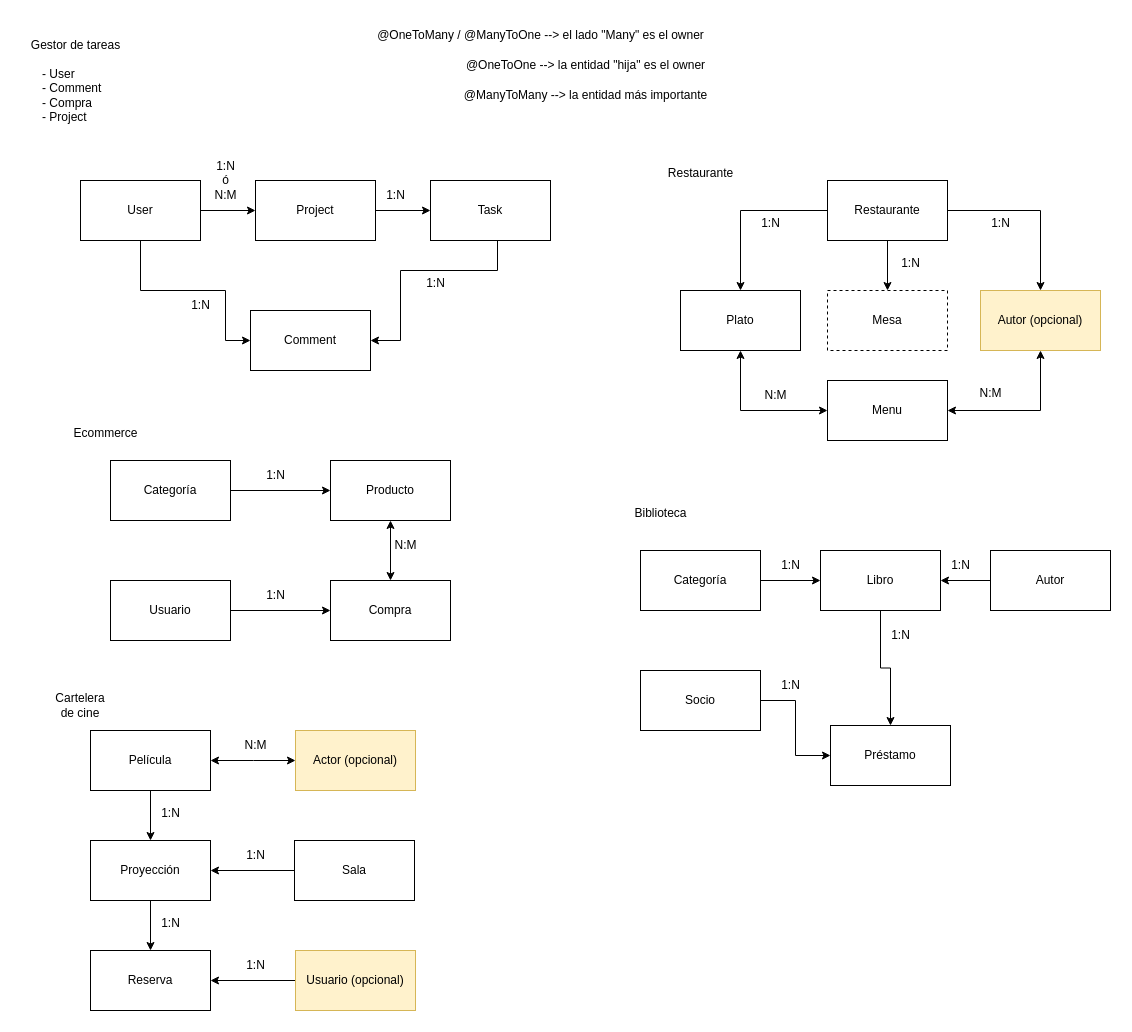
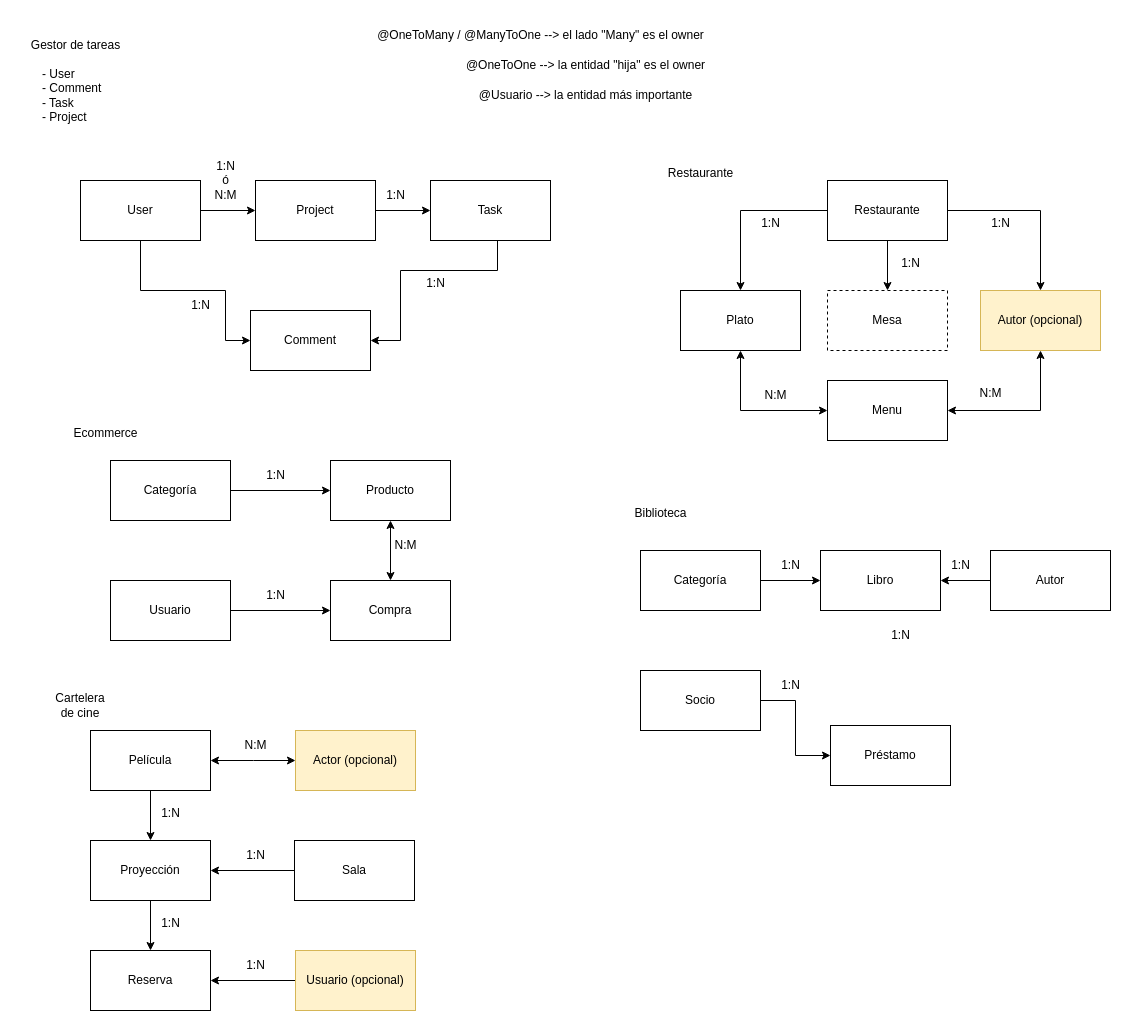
  <mxCell id="0" />
  <mxCell id="1" parent="0" />
  <mxCell id="2" value="Gestor de tareas" style="text;html=1;align=center;verticalAlign=middle;resizable=0;points=[];autosize=1;strokeColor=none;fillColor=none;" vertex="1" parent="1"><mxGeometry x="20" y="30" width="110" height="30" as="geometry" /></mxCell>
- <mxCell id="3" value="&lt;div align=&quot;left&quot;&gt;- User&lt;/div&gt;&lt;div align=&quot;left&quot;&gt;- Comment&lt;/div&gt;&lt;div align=&quot;left&quot;&gt;- Compra&lt;/div&gt;&lt;div align=&quot;left&quot;&gt;- Project&lt;/div&gt;" style="text;html=1;align=left;verticalAlign=middle;resizable=0;points=[];autosize=1;strokeColor=none;fillColor=none;" vertex="1" parent="1"><mxGeometry x="40" y="60" width="80" height="70" as="geometry" /></mxCell>
+ <mxCell id="3" value="&lt;div align=&quot;left&quot;&gt;- User&lt;/div&gt;&lt;div align=&quot;left&quot;&gt;- Comment&lt;/div&gt;&lt;div align=&quot;left&quot;&gt;- Task&lt;/div&gt;&lt;div align=&quot;left&quot;&gt;- Project&lt;/div&gt;" style="text;html=1;align=left;verticalAlign=middle;resizable=0;points=[];autosize=1;strokeColor=none;fillColor=none;" vertex="1" parent="1"><mxGeometry x="40" y="60" width="80" height="70" as="geometry" /></mxCell>
  <mxCell id="4" value="@OneToMany / @ManyToOne --&amp;gt; el lado &quot;Many&quot; es el owner" style="text;html=1;align=center;verticalAlign=middle;resizable=0;points=[];autosize=1;strokeColor=none;fillColor=none;" vertex="1" parent="1"><mxGeometry x="365" width="350" height="30" as="geometry" y="20" /></mxCell>
  <mxCell id="5" value="@OneToOne --&amp;gt; la entidad &quot;hija&quot; es el owner" style="text;html=1;align=center;verticalAlign=middle;resizable=0;points=[];autosize=1;strokeColor=none;fillColor=none;" vertex="1" parent="1"><mxGeometry x="455" y="50" width="260" height="30" as="geometry" /></mxCell>
- <mxCell id="6" value="&lt;div&gt;@ManyToMany --&amp;gt; la entidad más importante&lt;/div&gt;" style="text;html=1;align=center;verticalAlign=middle;resizable=0;points=[];autosize=1;strokeColor=none;fillColor=none;" vertex="1" parent="1"><mxGeometry x="450" y="80" width="270" height="30" as="geometry" /></mxCell>
+ <mxCell id="6" value="&lt;div&gt;@Usuario --&amp;gt; la entidad más importante&lt;/div&gt;" style="text;html=1;align=center;verticalAlign=middle;resizable=0;points=[];autosize=1;strokeColor=none;fillColor=none;" vertex="1" parent="1"><mxGeometry x="450" y="80" width="270" height="30" as="geometry" /></mxCell>
  <mxCell id="7" style="edgeStyle=orthogonalEdgeStyle;rounded=0;orthogonalLoop=1;jettySize=auto;html=1;entryX=0;entryY=0.5;entryDx=0;entryDy=0;" edge="1" parent="1" source="9" target="12"><mxGeometry relative="1" as="geometry" /></mxCell>
  <mxCell id="8" style="edgeStyle=orthogonalEdgeStyle;rounded=0;orthogonalLoop=1;jettySize=auto;html=1;entryX=0;entryY=0.5;entryDx=0;entryDy=0;" edge="1" parent="1" source="9" target="10"><mxGeometry relative="1" as="geometry"><mxPoint x="150" y="330" as="targetPoint" /><Array as="points"><mxPoint x="140" y="290" /><mxPoint x="225" y="290" /><mxPoint x="225" y="340" /></Array></mxGeometry></mxCell>
  <mxCell id="9" value="User" style="rounded=0;whiteSpace=wrap;html=1;" vertex="1" parent="1"><mxGeometry x="80" y="180" width="120" height="60" as="geometry" /></mxCell>
  <mxCell id="10" value="Comment" style="rounded=0;whiteSpace=wrap;html=1;" vertex="1" parent="1"><mxGeometry x="250" y="310" width="120" height="60" as="geometry" /></mxCell>
  <mxCell id="11" style="edgeStyle=orthogonalEdgeStyle;rounded=0;orthogonalLoop=1;jettySize=auto;html=1;entryX=0;entryY=0.5;entryDx=0;entryDy=0;" edge="1" parent="1" source="12" target="14"><mxGeometry relative="1" as="geometry" /></mxCell>
  <mxCell id="12" value="Project" style="whiteSpace=wrap;html=1;" vertex="1" parent="1"><mxGeometry x="255" y="180" width="120" height="60" as="geometry" /></mxCell>
  <mxCell id="13" style="edgeStyle=orthogonalEdgeStyle;rounded=0;orthogonalLoop=1;jettySize=auto;html=1;entryX=1;entryY=0.5;entryDx=0;entryDy=0;exitX=0.568;exitY=0.947;exitDx=0;exitDy=0;exitPerimeter=0;" edge="1" parent="1" source="14" target="10"><mxGeometry relative="1" as="geometry"><mxPoint x="500" y="260" as="sourcePoint" /><mxPoint x="430" y="405" as="targetPoint" /><Array as="points"><mxPoint x="497" y="237" /><mxPoint x="497" y="270" /><mxPoint x="400" y="270" /><mxPoint x="400" y="340" /></Array></mxGeometry></mxCell>
  <mxCell id="14" value="&lt;div&gt;Task&lt;/div&gt;" style="whiteSpace=wrap;html=1;" vertex="1" parent="1"><mxGeometry x="430" y="180" width="120" height="60" as="geometry" /></mxCell>
  <mxCell id="15" value="1:N" style="text;html=1;align=center;verticalAlign=middle;resizable=0;points=[];autosize=1;strokeColor=none;fillColor=none;" vertex="1" parent="1"><mxGeometry x="375" y="180" width="40" height="30" as="geometry" /></mxCell>
  <mxCell id="16" value="&lt;div&gt;1:N&lt;/div&gt;" style="text;html=1;align=center;verticalAlign=middle;resizable=0;points=[];autosize=1;strokeColor=none;fillColor=none;" vertex="1" parent="1"><mxGeometry x="415" y="268" width="40" height="30" as="geometry" /></mxCell>
  <mxCell id="17" value="1:N" style="text;html=1;align=center;verticalAlign=middle;resizable=0;points=[];autosize=1;strokeColor=none;fillColor=none;" vertex="1" parent="1"><mxGeometry x="180" y="290" width="40" height="30" as="geometry" /></mxCell>
  <mxCell id="18" value="&lt;div&gt;1:N&lt;/div&gt;&lt;div&gt;ó&lt;/div&gt;&lt;div&gt;N:M&lt;/div&gt;" style="text;html=1;align=center;verticalAlign=middle;resizable=0;points=[];autosize=1;strokeColor=none;fillColor=none;" vertex="1" parent="1"><mxGeometry x="200" y="150" width="50" height="60" as="geometry" /></mxCell>
  <mxCell id="19" value="Ecommerce" style="text;html=1;align=center;verticalAlign=middle;resizable=0;points=[];autosize=1;strokeColor=none;fillColor=none;" vertex="1" parent="1"><mxGeometry x="60" y="418" width="90" height="30" as="geometry" /></mxCell>
  <mxCell id="20" style="edgeStyle=orthogonalEdgeStyle;rounded=0;orthogonalLoop=1;jettySize=auto;html=1;entryX=0;entryY=0.5;entryDx=0;entryDy=0;" edge="1" parent="1" source="21" target="22"><mxGeometry relative="1" as="geometry" /></mxCell>
  <mxCell id="21" value="Usuario" style="rounded=0;whiteSpace=wrap;html=1;" vertex="1" parent="1"><mxGeometry x="110" y="580" width="120" height="60" as="geometry" /></mxCell>
  <mxCell id="22" value="Compra" style="whiteSpace=wrap;html=1;" vertex="1" parent="1"><mxGeometry x="330" y="580" width="120" height="60" as="geometry" /></mxCell>
  <mxCell id="23" style="edgeStyle=orthogonalEdgeStyle;rounded=0;orthogonalLoop=1;jettySize=auto;html=1;entryX=0;entryY=0.5;entryDx=0;entryDy=0;" edge="1" parent="1" source="24" target="26"><mxGeometry relative="1" as="geometry" /></mxCell>
  <mxCell id="24" value="Categoría" style="whiteSpace=wrap;html=1;" vertex="1" parent="1"><mxGeometry x="110" y="460" width="120" height="60" as="geometry" /></mxCell>
  <mxCell id="25" style="edgeStyle=orthogonalEdgeStyle;rounded=0;orthogonalLoop=1;jettySize=auto;html=1;entryX=0.5;entryY=0;entryDx=0;entryDy=0;startArrow=classic;startFill=1;" edge="1" parent="1" source="26" target="22"><mxGeometry relative="1" as="geometry" /></mxCell>
  <mxCell id="26" value="Producto" style="whiteSpace=wrap;html=1;" vertex="1" parent="1"><mxGeometry x="330" y="460" width="120" height="60" as="geometry" /></mxCell>
  <mxCell id="27" value="1:N" style="text;html=1;align=center;verticalAlign=middle;resizable=0;points=[];autosize=1;strokeColor=none;fillColor=none;" vertex="1" parent="1"><mxGeometry x="255" y="460" width="40" height="30" as="geometry" /></mxCell>
  <mxCell id="28" value="N:M" style="text;html=1;align=center;verticalAlign=middle;resizable=0;points=[];autosize=1;strokeColor=none;fillColor=none;" vertex="1" parent="1"><mxGeometry x="380" y="530" width="50" height="30" as="geometry" /></mxCell>
  <mxCell id="29" value="&lt;div&gt;1:N&lt;/div&gt;" style="text;html=1;align=center;verticalAlign=middle;resizable=0;points=[];autosize=1;strokeColor=none;fillColor=none;" vertex="1" parent="1"><mxGeometry x="255" y="580" width="40" height="30" as="geometry" /></mxCell>
  <mxCell id="30" value="Cartelera de cine" style="text;html=1;align=center;verticalAlign=middle;whiteSpace=wrap;rounded=0;" vertex="1" parent="1"><mxGeometry x="50" y="690" width="60" height="30" as="geometry" /></mxCell>
  <mxCell id="31" style="edgeStyle=orthogonalEdgeStyle;rounded=0;orthogonalLoop=1;jettySize=auto;html=1;entryX=0.5;entryY=0;entryDx=0;entryDy=0;" edge="1" parent="1" source="32" target="34"><mxGeometry relative="1" as="geometry" /></mxCell>
  <mxCell id="32" value="Película" style="rounded=0;whiteSpace=wrap;html=1;" vertex="1" parent="1"><mxGeometry x="90" y="730" width="120" height="60" as="geometry" /></mxCell>
  <mxCell id="33" style="edgeStyle=orthogonalEdgeStyle;rounded=0;orthogonalLoop=1;jettySize=auto;html=1;entryX=0.5;entryY=0;entryDx=0;entryDy=0;" edge="1" parent="1" source="34" target="39"><mxGeometry relative="1" as="geometry" /></mxCell>
  <mxCell id="34" value="Proyección" style="whiteSpace=wrap;html=1;" vertex="1" parent="1"><mxGeometry x="90" y="840" width="120" height="60" as="geometry" /></mxCell>
  <mxCell id="35" style="edgeStyle=orthogonalEdgeStyle;rounded=0;orthogonalLoop=1;jettySize=auto;html=1;entryX=1;entryY=0.5;entryDx=0;entryDy=0;" edge="1" parent="1" source="36" target="34"><mxGeometry relative="1" as="geometry" /></mxCell>
  <mxCell id="36" value="Sala" style="whiteSpace=wrap;html=1;" vertex="1" parent="1"><mxGeometry x="294" y="840" width="120" height="60" as="geometry" /></mxCell>
  <mxCell id="37" style="edgeStyle=orthogonalEdgeStyle;rounded=0;orthogonalLoop=1;jettySize=auto;html=1;startArrow=classic;startFill=1;" edge="1" parent="1" source="38"><mxGeometry relative="1" as="geometry"><mxPoint x="210" y="760" as="targetPoint" /></mxGeometry></mxCell>
  <mxCell id="38" value="Actor (opcional)" style="whiteSpace=wrap;html=1;fillColor=#fff2cc;strokeColor=#d6b656;" vertex="1" parent="1"><mxGeometry x="295" y="730" width="120" height="60" as="geometry" /></mxCell>
  <mxCell id="39" value="Reserva" style="whiteSpace=wrap;html=1;" vertex="1" parent="1"><mxGeometry x="90" y="950" width="120" height="60" as="geometry" /></mxCell>
  <mxCell id="40" style="edgeStyle=orthogonalEdgeStyle;rounded=0;orthogonalLoop=1;jettySize=auto;html=1;entryX=1;entryY=0.5;entryDx=0;entryDy=0;" edge="1" parent="1" source="41" target="39"><mxGeometry relative="1" as="geometry" /></mxCell>
  <mxCell id="41" value="Usuario (opcional)" style="whiteSpace=wrap;html=1;fillColor=#fff2cc;strokeColor=#d6b656;" vertex="1" parent="1"><mxGeometry x="295" y="950" width="120" height="60" as="geometry" /></mxCell>
  <mxCell id="42" value="1:N" style="text;html=1;align=center;verticalAlign=middle;resizable=0;points=[];autosize=1;strokeColor=none;fillColor=none;" vertex="1" parent="1"><mxGeometry x="150" y="798" width="40" height="30" as="geometry" /></mxCell>
  <mxCell id="43" value="1:N" style="text;html=1;align=center;verticalAlign=middle;resizable=0;points=[];autosize=1;strokeColor=none;fillColor=none;" vertex="1" parent="1"><mxGeometry x="235" y="840" width="40" height="30" as="geometry" /></mxCell>
  <mxCell id="44" value="1:N" style="text;html=1;align=center;verticalAlign=middle;resizable=0;points=[];autosize=1;strokeColor=none;fillColor=none;" vertex="1" parent="1"><mxGeometry x="150" y="908" width="40" height="30" as="geometry" /></mxCell>
  <mxCell id="45" value="1:N" style="text;html=1;align=center;verticalAlign=middle;resizable=0;points=[];autosize=1;strokeColor=none;fillColor=none;" vertex="1" parent="1"><mxGeometry x="235" y="950" width="40" height="30" as="geometry" /></mxCell>
  <mxCell id="46" value="N:M" style="text;html=1;align=center;verticalAlign=middle;resizable=0;points=[];autosize=1;strokeColor=none;fillColor=none;" vertex="1" parent="1"><mxGeometry x="230" y="730" width="50" height="30" as="geometry" /></mxCell>
  <mxCell id="47" value="&lt;div&gt;Restaurante&lt;/div&gt;" style="text;html=1;align=center;verticalAlign=middle;resizable=0;points=[];autosize=1;strokeColor=none;fillColor=none;" vertex="1" parent="1"><mxGeometry x="655" y="158" width="90" height="30" as="geometry" /></mxCell>
  <mxCell id="48" style="edgeStyle=orthogonalEdgeStyle;rounded=0;orthogonalLoop=1;jettySize=auto;html=1;entryX=0.5;entryY=0;entryDx=0;entryDy=0;" edge="1" parent="1" source="51" target="53"><mxGeometry relative="1" as="geometry" /></mxCell>
  <mxCell id="49" style="edgeStyle=orthogonalEdgeStyle;rounded=0;orthogonalLoop=1;jettySize=auto;html=1;entryX=0.5;entryY=0;entryDx=0;entryDy=0;" edge="1" parent="1" source="51" target="57"><mxGeometry relative="1" as="geometry" /></mxCell>
  <mxCell id="50" style="edgeStyle=orthogonalEdgeStyle;rounded=0;orthogonalLoop=1;jettySize=auto;html=1;" edge="1" parent="1" source="51" target="54"><mxGeometry relative="1" as="geometry" /></mxCell>
  <mxCell id="51" value="Restaurante" style="whiteSpace=wrap;html=1;" vertex="1" parent="1"><mxGeometry x="827" y="180" width="120" height="60" as="geometry" /></mxCell>
  <mxCell id="52" style="edgeStyle=orthogonalEdgeStyle;rounded=0;orthogonalLoop=1;jettySize=auto;html=1;entryX=0;entryY=0.5;entryDx=0;entryDy=0;startArrow=classic;startFill=1;" edge="1" parent="1" source="53" target="55"><mxGeometry relative="1" as="geometry"><mxPoint x="740" y="440" as="targetPoint" /><Array as="points"><mxPoint x="740" y="410" /></Array></mxGeometry></mxCell>
  <mxCell id="53" value="Plato" style="rounded=0;whiteSpace=wrap;html=1;" vertex="1" parent="1"><mxGeometry x="680" y="290" width="120" height="60" as="geometry" /></mxCell>
  <mxCell id="54" value="Mesa" style="whiteSpace=wrap;html=1;dashed=1;" vertex="1" parent="1"><mxGeometry x="827" y="290" width="120" height="60" as="geometry" /></mxCell>
  <mxCell id="55" value="Menu" style="whiteSpace=wrap;html=1;" vertex="1" parent="1"><mxGeometry x="827" y="380" width="120" height="60" as="geometry" /></mxCell>
  <mxCell id="56" style="edgeStyle=orthogonalEdgeStyle;rounded=0;orthogonalLoop=1;jettySize=auto;html=1;entryX=1;entryY=0.5;entryDx=0;entryDy=0;startArrow=classic;startFill=1;" edge="1" parent="1" source="57" target="55"><mxGeometry relative="1" as="geometry"><Array as="points"><mxPoint x="1040" y="410" /></Array></mxGeometry></mxCell>
  <mxCell id="57" value="Autor (opcional)" style="whiteSpace=wrap;html=1;fillColor=#fff2cc;strokeColor=#d6b656;" vertex="1" parent="1"><mxGeometry x="980" y="290" width="120" height="60" as="geometry" /></mxCell>
  <mxCell id="58" value="1:N" style="text;html=1;align=center;verticalAlign=middle;resizable=0;points=[];autosize=1;strokeColor=none;fillColor=none;" vertex="1" parent="1"><mxGeometry x="750" y="208" width="40" height="30" as="geometry" /></mxCell>
  <mxCell id="59" value="1:N" style="text;html=1;align=center;verticalAlign=middle;resizable=0;points=[];autosize=1;strokeColor=none;fillColor=none;" vertex="1" parent="1"><mxGeometry x="980" y="208" width="40" height="30" as="geometry" /></mxCell>
  <mxCell id="60" value="1:N" style="text;html=1;align=center;verticalAlign=middle;resizable=0;points=[];autosize=1;strokeColor=none;fillColor=none;" vertex="1" parent="1"><mxGeometry x="890" y="248" width="40" height="30" as="geometry" /></mxCell>
  <mxCell id="61" value="N:M" style="text;html=1;align=center;verticalAlign=middle;resizable=0;points=[];autosize=1;strokeColor=none;fillColor=none;" vertex="1" parent="1"><mxGeometry x="750" y="380" width="50" height="30" as="geometry" /></mxCell>
  <mxCell id="62" value="N:M" style="text;html=1;align=center;verticalAlign=middle;resizable=0;points=[];autosize=1;strokeColor=none;fillColor=none;" vertex="1" parent="1"><mxGeometry x="965" y="378" width="50" height="30" as="geometry" /></mxCell>
  <mxCell id="63" value="&lt;div&gt;Biblioteca&lt;/div&gt;" style="text;html=1;align=center;verticalAlign=middle;resizable=0;points=[];autosize=1;strokeColor=none;fillColor=none;" vertex="1" parent="1"><mxGeometry x="620" y="498" width="80" height="30" as="geometry" /></mxCell>
- <mxCell id="64" style="edgeStyle=orthogonalEdgeStyle;rounded=0;orthogonalLoop=1;jettySize=auto;html=1;entryX=0.5;entryY=0;entryDx=0;entryDy=0;" edge="1" parent="1" source="65" target="72"><mxGeometry relative="1" as="geometry" /></mxCell>
  <mxCell id="65" value="Libro" style="whiteSpace=wrap;html=1;" vertex="1" parent="1"><mxGeometry x="820" y="550" width="120" height="60" as="geometry" /></mxCell>
  <mxCell id="66" style="edgeStyle=orthogonalEdgeStyle;rounded=0;orthogonalLoop=1;jettySize=auto;html=1;entryX=1;entryY=0.5;entryDx=0;entryDy=0;" edge="1" parent="1" source="67" target="65"><mxGeometry relative="1" as="geometry" /></mxCell>
  <mxCell id="67" value="&lt;div&gt;Autor&lt;/div&gt;" style="whiteSpace=wrap;html=1;" vertex="1" parent="1"><mxGeometry x="990" y="550" width="120" height="60" as="geometry" /></mxCell>
  <mxCell id="68" style="edgeStyle=orthogonalEdgeStyle;rounded=0;orthogonalLoop=1;jettySize=auto;html=1;entryX=0;entryY=0.5;entryDx=0;entryDy=0;" edge="1" parent="1" source="69" target="65"><mxGeometry relative="1" as="geometry" /></mxCell>
  <mxCell id="69" value="Categoría" style="whiteSpace=wrap;html=1;" vertex="1" parent="1"><mxGeometry x="640" y="550" width="120" height="60" as="geometry" /></mxCell>
  <mxCell id="70" style="edgeStyle=orthogonalEdgeStyle;rounded=0;orthogonalLoop=1;jettySize=auto;html=1;entryX=0;entryY=0.5;entryDx=0;entryDy=0;" edge="1" parent="1" source="71" target="72"><mxGeometry relative="1" as="geometry" /></mxCell>
  <mxCell id="71" value="Socio" style="whiteSpace=wrap;html=1;" vertex="1" parent="1"><mxGeometry x="640" y="670" width="120" height="60" as="geometry" /></mxCell>
  <mxCell id="72" value="Préstamo" style="whiteSpace=wrap;html=1;" vertex="1" parent="1"><mxGeometry x="830" y="725" width="120" height="60" as="geometry" /></mxCell>
  <mxCell id="73" value="1:N" style="text;html=1;align=center;verticalAlign=middle;resizable=0;points=[];autosize=1;strokeColor=none;fillColor=none;" vertex="1" parent="1"><mxGeometry x="770" y="550" width="40" height="30" as="geometry" /></mxCell>
  <mxCell id="74" value="1:N" style="text;html=1;align=center;verticalAlign=middle;resizable=0;points=[];autosize=1;strokeColor=none;fillColor=none;" vertex="1" parent="1"><mxGeometry x="880" y="620" width="40" height="30" as="geometry" /></mxCell>
  <mxCell id="75" value="1:N" style="text;html=1;align=center;verticalAlign=middle;resizable=0;points=[];autosize=1;strokeColor=none;fillColor=none;" vertex="1" parent="1"><mxGeometry x="770" y="670" width="40" height="30" as="geometry" /></mxCell>
  <mxCell id="76" value="1:N" style="text;html=1;align=center;verticalAlign=middle;resizable=0;points=[];autosize=1;strokeColor=none;fillColor=none;" vertex="1" parent="1"><mxGeometry x="940" y="550" width="40" height="30" as="geometry" /></mxCell>
